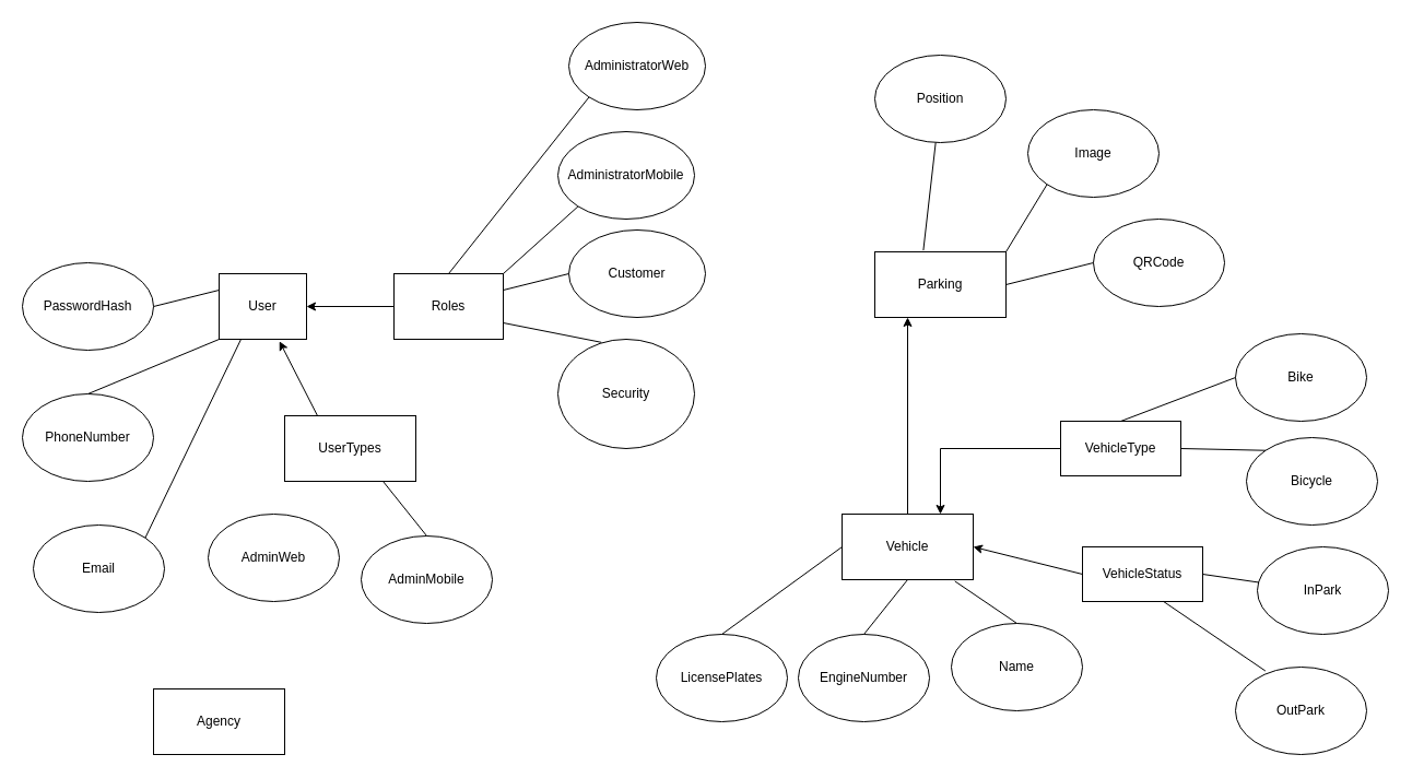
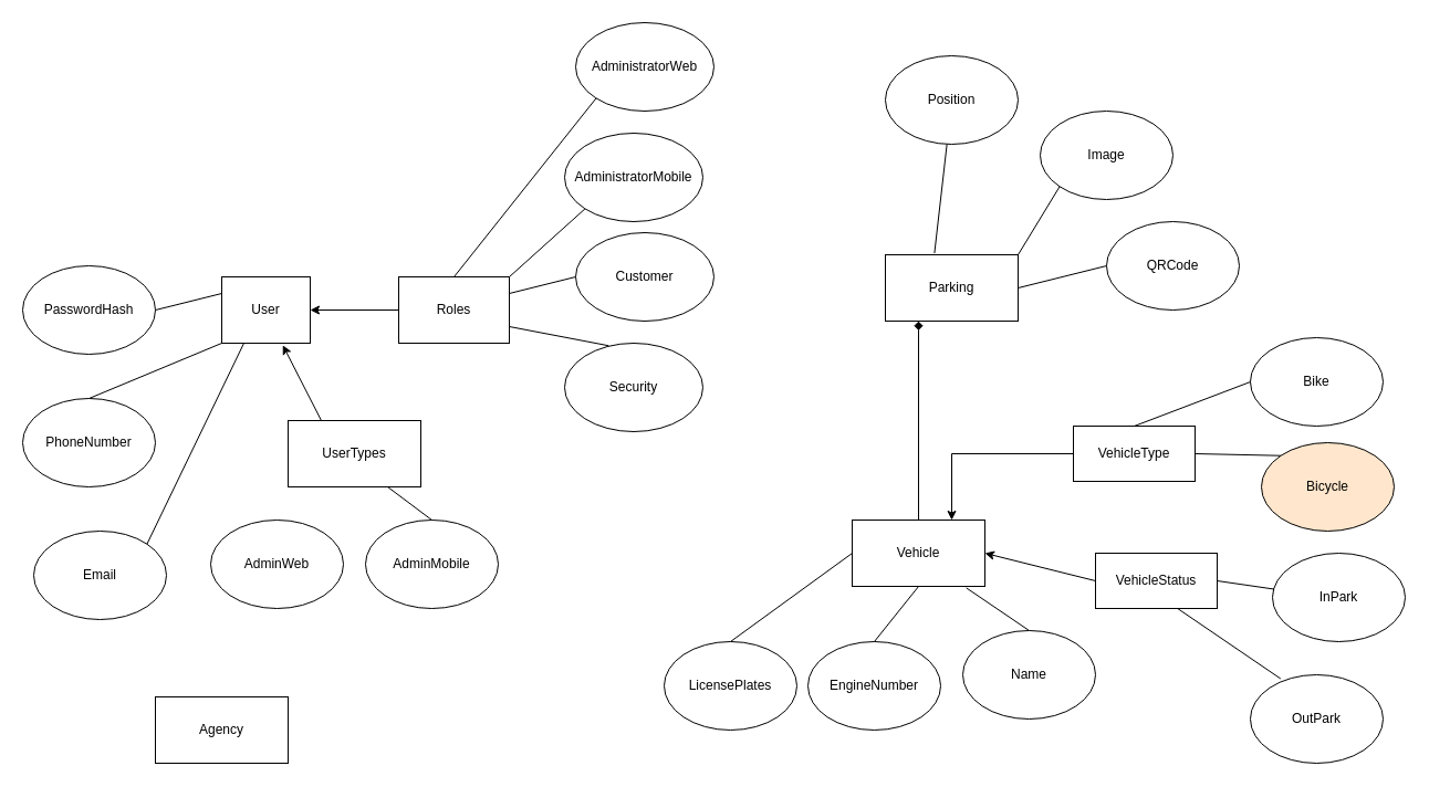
  <mxCell id="0" />
  <mxCell id="1" parent="0" />
  <mxCell id="2" value="User" style="rounded=0;whiteSpace=wrap;html=1;" parent="1" vertex="1"><mxGeometry x="200" y="250" width="80" height="60" as="geometry" /></mxCell>
  <mxCell id="3" value="Parking" style="rounded=0;whiteSpace=wrap;html=1;" parent="1" vertex="1"><mxGeometry x="800" y="230" width="120" height="60" as="geometry" /></mxCell>
- <mxCell id="4" style="edgeStyle=orthogonalEdgeStyle;rounded=0;orthogonalLoop=1;jettySize=auto;html=1;entryX=0.25;entryY=1;entryDx=0;entryDy=0;" parent="1" source="5" target="3" edge="1"><mxGeometry relative="1" as="geometry" /></mxCell>
+ <mxCell id="4" style="edgeStyle=orthogonalEdgeStyle;rounded=0;orthogonalLoop=1;jettySize=auto;html=1;entryX=0.25;entryY=1;entryDx=0;entryDy=0;endArrow=diamond;" parent="1" source="5" target="3" edge="1"><mxGeometry relative="1" as="geometry" /></mxCell>
  <mxCell id="5" value="Vehicle" style="rounded=0;whiteSpace=wrap;html=1;" parent="1" vertex="1"><mxGeometry x="770" y="470" width="120" height="60" as="geometry" /></mxCell>
  <mxCell id="6" value="Agency" style="rounded=0;whiteSpace=wrap;html=1;" parent="1" vertex="1"><mxGeometry x="140" y="630" width="120" height="60" as="geometry" /></mxCell>
  <mxCell id="7" value="UserTypes" style="rounded=0;whiteSpace=wrap;html=1;" parent="1" vertex="1"><mxGeometry x="260" y="380" width="120" height="60" as="geometry" /></mxCell>
  <mxCell id="8" style="edgeStyle=orthogonalEdgeStyle;rounded=0;orthogonalLoop=1;jettySize=auto;html=1;entryX=1;entryY=0.5;entryDx=0;entryDy=0;" parent="1" source="9" target="2" edge="1"><mxGeometry relative="1" as="geometry" /></mxCell>
  <mxCell id="9" value="Roles" style="rounded=0;whiteSpace=wrap;html=1;" parent="1" vertex="1"><mxGeometry x="360" y="250" width="100" height="60" as="geometry" /></mxCell>
  <mxCell id="10" value="PasswordHash" style="ellipse;whiteSpace=wrap;html=1;" parent="1" vertex="1"><mxGeometry x="20" y="240" width="120" height="80" as="geometry" /></mxCell>
  <mxCell id="11" value="PhoneNumber" style="ellipse;whiteSpace=wrap;html=1;" parent="1" vertex="1"><mxGeometry x="20" y="360" width="120" height="80" as="geometry" /></mxCell>
  <mxCell id="12" value="Email" style="ellipse;whiteSpace=wrap;html=1;" parent="1" vertex="1"><mxGeometry x="30" y="480" width="120" height="80" as="geometry" /></mxCell>
  <mxCell id="13" value="" style="endArrow=none;html=1;exitX=1;exitY=0.5;exitDx=0;exitDy=0;entryX=0;entryY=0.25;entryDx=0;entryDy=0;" parent="1" source="10" target="2" edge="1"><mxGeometry width="50" height="50" relative="1" as="geometry"><mxPoint x="200" y="320" as="sourcePoint" /><mxPoint x="250" y="270" as="targetPoint" /></mxGeometry></mxCell>
  <mxCell id="14" value="" style="endArrow=none;html=1;entryX=0;entryY=1;entryDx=0;entryDy=0;exitX=0.5;exitY=0;exitDx=0;exitDy=0;" parent="1" source="11" target="2" edge="1"><mxGeometry width="50" height="50" relative="1" as="geometry"><mxPoint x="100" y="410" as="sourcePoint" /><mxPoint x="150" y="360" as="targetPoint" /></mxGeometry></mxCell>
  <mxCell id="15" value="" style="endArrow=none;html=1;entryX=0.25;entryY=1;entryDx=0;entryDy=0;exitX=1;exitY=0;exitDx=0;exitDy=0;" parent="1" source="12" target="2" edge="1"><mxGeometry width="50" height="50" relative="1" as="geometry"><mxPoint x="110" y="530" as="sourcePoint" /><mxPoint x="160" y="480" as="targetPoint" /></mxGeometry></mxCell>
  <mxCell id="16" value="" style="endArrow=classic;html=1;entryX=0.69;entryY=1.03;entryDx=0;entryDy=0;entryPerimeter=0;exitX=0.25;exitY=0;exitDx=0;exitDy=0;" parent="1" source="7" target="2" edge="1"><mxGeometry width="50" height="50" relative="1" as="geometry"><mxPoint x="450" y="340" as="sourcePoint" /><mxPoint x="500" y="290" as="targetPoint" /></mxGeometry></mxCell>
  <mxCell id="17" value="AdminWeb" style="ellipse;whiteSpace=wrap;html=1;" parent="1" vertex="1"><mxGeometry x="190" y="470" width="120" height="80" as="geometry" /></mxCell>
- <mxCell id="18" value="AdminMobile" style="ellipse;whiteSpace=wrap;html=1;" parent="1" vertex="1"><mxGeometry x="330" y="490" width="120" height="80" as="geometry" /></mxCell>
+ <mxCell id="18" value="AdminMobile" style="ellipse;whiteSpace=wrap;html=1;" parent="1" vertex="1"><mxGeometry x="330" y="470" width="120" height="80" as="geometry" /></mxCell>
  <mxCell id="19" value="" style="endArrow=none;html=1;entryX=0.75;entryY=1;entryDx=0;entryDy=0;exitX=0.5;exitY=0;exitDx=0;exitDy=0;" parent="1" source="18" target="7" edge="1"><mxGeometry width="50" height="50" relative="1" as="geometry"><mxPoint x="410" y="490" as="sourcePoint" /><mxPoint x="460" y="440" as="targetPoint" /></mxGeometry></mxCell>
  <mxCell id="20" value="VehicleStatus" style="rounded=0;whiteSpace=wrap;html=1;" parent="1" vertex="1"><mxGeometry x="990" y="500" width="110" height="50" as="geometry" /></mxCell>
  <mxCell id="21" value="Customer" style="ellipse;whiteSpace=wrap;html=1;" parent="1" vertex="1"><mxGeometry x="520" y="210" width="125" height="80" as="geometry" /></mxCell>
- <mxCell id="22" value="Security" style="ellipse;whiteSpace=wrap;html=1;" parent="1" vertex="1"><mxGeometry x="510" y="310" width="125" height="100" as="geometry" /></mxCell>
+ <mxCell id="22" value="Security" style="ellipse;whiteSpace=wrap;html=1;" parent="1" vertex="1"><mxGeometry x="510" y="310" width="125" height="80" as="geometry" /></mxCell>
  <mxCell id="23" value="AdministratorWeb" style="ellipse;whiteSpace=wrap;html=1;" parent="1" vertex="1"><mxGeometry x="520" y="20" width="125" height="80" as="geometry" /></mxCell>
  <mxCell id="24" value="AdministratorMobile" style="ellipse;whiteSpace=wrap;html=1;" parent="1" vertex="1"><mxGeometry x="510" width="125" height="80" as="geometry" y="120" /></mxCell>
  <mxCell id="25" value="" style="endArrow=none;html=1;entryX=0.318;entryY=0.028;entryDx=0;entryDy=0;entryPerimeter=0;exitX=1;exitY=0.75;exitDx=0;exitDy=0;" parent="1" source="9" target="22" edge="1"><mxGeometry width="50" height="50" relative="1" as="geometry"><mxPoint x="460" y="340" as="sourcePoint" /><mxPoint x="510" y="290" as="targetPoint" /></mxGeometry></mxCell>
  <mxCell id="26" value="" style="endArrow=none;html=1;exitX=1;exitY=0.25;exitDx=0;exitDy=0;" parent="1" source="9" edge="1"><mxGeometry width="50" height="50" relative="1" as="geometry"><mxPoint x="520" y="280" as="sourcePoint" /><mxPoint x="520" y="250" as="targetPoint" /></mxGeometry></mxCell>
  <mxCell id="27" value="" style="endArrow=none;html=1;exitX=1;exitY=0;exitDx=0;exitDy=0;entryX=0;entryY=1;entryDx=0;entryDy=0;" parent="1" source="9" target="24" edge="1"><mxGeometry width="50" height="50" relative="1" as="geometry"><mxPoint x="510" y="220" as="sourcePoint" /><mxPoint x="560" y="170" as="targetPoint" /></mxGeometry></mxCell>
  <mxCell id="28" value="" style="endArrow=none;html=1;exitX=0.5;exitY=0;exitDx=0;exitDy=0;entryX=0;entryY=1;entryDx=0;entryDy=0;" parent="1" source="9" target="23" edge="1"><mxGeometry width="50" height="50" relative="1" as="geometry"><mxPoint x="520" y="130" as="sourcePoint" /><mxPoint x="570" y="80" as="targetPoint" /></mxGeometry></mxCell>
  <mxCell id="29" value="LicensePlates" style="ellipse;whiteSpace=wrap;html=1;" parent="1" vertex="1"><mxGeometry x="600" y="580" width="120" height="80" as="geometry" /></mxCell>
  <mxCell id="30" value="EngineNumber" style="ellipse;whiteSpace=wrap;html=1;" parent="1" vertex="1"><mxGeometry x="730" y="580" width="120" height="80" as="geometry" /></mxCell>
  <mxCell id="31" value="Name" style="ellipse;whiteSpace=wrap;html=1;" parent="1" vertex="1"><mxGeometry x="870" y="570" width="120" height="80" as="geometry" /></mxCell>
  <mxCell id="32" style="edgeStyle=orthogonalEdgeStyle;rounded=0;orthogonalLoop=1;jettySize=auto;html=1;entryX=0.75;entryY=0;entryDx=0;entryDy=0;" parent="1" source="33" target="5" edge="1"><mxGeometry relative="1" as="geometry" /></mxCell>
  <mxCell id="33" value="VehicleType" style="rounded=0;whiteSpace=wrap;html=1;" parent="1" vertex="1"><mxGeometry x="970" y="385" width="110" height="50" as="geometry" /></mxCell>
  <mxCell id="34" value="" style="endArrow=none;html=1;exitX=0.5;exitY=0;exitDx=0;exitDy=0;entryX=0;entryY=0.5;entryDx=0;entryDy=0;" parent="1" source="29" target="5" edge="1"><mxGeometry width="50" height="50" relative="1" as="geometry"><mxPoint x="590" y="580" as="sourcePoint" /><mxPoint x="640" y="530" as="targetPoint" /></mxGeometry></mxCell>
  <mxCell id="35" value="" style="endArrow=none;html=1;exitX=0.5;exitY=0;exitDx=0;exitDy=0;entryX=0.5;entryY=1;entryDx=0;entryDy=0;" parent="1" source="30" target="5" edge="1"><mxGeometry width="50" height="50" relative="1" as="geometry"><mxPoint x="650" y="610" as="sourcePoint" /><mxPoint x="700" y="560" as="targetPoint" /></mxGeometry></mxCell>
  <mxCell id="36" value="" style="endArrow=none;html=1;exitX=0.5;exitY=0;exitDx=0;exitDy=0;entryX=0.86;entryY=1.023;entryDx=0;entryDy=0;entryPerimeter=0;" parent="1" source="31" target="5" edge="1"><mxGeometry width="50" height="50" relative="1" as="geometry"><mxPoint x="710" y="600" as="sourcePoint" /><mxPoint x="760" y="550" as="targetPoint" /></mxGeometry></mxCell>
  <mxCell id="37" value="Position" style="ellipse;whiteSpace=wrap;html=1;" parent="1" vertex="1"><mxGeometry x="800" y="50" width="120" height="80" as="geometry" /></mxCell>
  <mxCell id="38" value="Image" style="ellipse;whiteSpace=wrap;html=1;" parent="1" vertex="1"><mxGeometry x="940" y="100" width="120" height="80" as="geometry" /></mxCell>
  <mxCell id="39" value="" style="endArrow=none;html=1;exitX=0.37;exitY=-0.023;exitDx=0;exitDy=0;exitPerimeter=0;" parent="1" source="3" target="37" edge="1"><mxGeometry width="50" height="50" relative="1" as="geometry"><mxPoint x="850" y="180" as="sourcePoint" /><mxPoint x="900" y="130" as="targetPoint" /></mxGeometry></mxCell>
  <mxCell id="40" value="" style="endArrow=none;html=1;exitX=1;exitY=0;exitDx=0;exitDy=0;entryX=0;entryY=1;entryDx=0;entryDy=0;" parent="1" source="3" target="38" edge="1"><mxGeometry width="50" height="50" relative="1" as="geometry"><mxPoint x="960" y="210" as="sourcePoint" /><mxPoint x="1010" y="160" as="targetPoint" /></mxGeometry></mxCell>
  <mxCell id="41" value="QRCode" style="ellipse;whiteSpace=wrap;html=1;" parent="1" vertex="1"><mxGeometry x="1000" y="200" width="120" height="80" as="geometry" /></mxCell>
  <mxCell id="42" value="" style="endArrow=none;html=1;entryX=0;entryY=0.5;entryDx=0;entryDy=0;exitX=1;exitY=0.5;exitDx=0;exitDy=0;" parent="1" source="3" target="41" edge="1"><mxGeometry width="50" height="50" relative="1" as="geometry"><mxPoint x="920" y="300" as="sourcePoint" /><mxPoint x="970" y="250" as="targetPoint" /></mxGeometry></mxCell>
- <mxCell id="43" value="Bicycle" style="ellipse;whiteSpace=wrap;html=1;" parent="1" vertex="1"><mxGeometry x="1140" y="400" width="120" height="80" as="geometry" /></mxCell>
+ <mxCell id="43" value="Bicycle" style="ellipse;whiteSpace=wrap;html=1;fillColor=#ffe6cc;" parent="1" vertex="1"><mxGeometry x="1140" y="400" width="120" height="80" as="geometry" /></mxCell>
  <mxCell id="44" value="Bike" style="ellipse;whiteSpace=wrap;html=1;" parent="1" vertex="1"><mxGeometry x="1130" y="305" width="120" height="80" as="geometry" /></mxCell>
  <mxCell id="45" value="" style="endArrow=none;html=1;exitX=0.5;exitY=0;exitDx=0;exitDy=0;entryX=0;entryY=0.5;entryDx=0;entryDy=0;" parent="1" source="33" target="44" edge="1"><mxGeometry width="50" height="50" relative="1" as="geometry"><mxPoint x="1130" y="390" as="sourcePoint" /><mxPoint x="1180" y="340" as="targetPoint" /></mxGeometry></mxCell>
  <mxCell id="46" value="" style="endArrow=none;html=1;exitX=1;exitY=0.5;exitDx=0;exitDy=0;entryX=0;entryY=0;entryDx=0;entryDy=0;" parent="1" source="33" target="43" edge="1"><mxGeometry width="50" height="50" relative="1" as="geometry"><mxPoint x="1150" y="470" as="sourcePoint" /><mxPoint x="1200" y="420" as="targetPoint" /></mxGeometry></mxCell>
  <mxCell id="47" value="InPark" style="ellipse;whiteSpace=wrap;html=1;" parent="1" vertex="1"><mxGeometry x="1150" y="500" width="120" height="80" as="geometry" /></mxCell>
  <mxCell id="48" value="OutPark" style="ellipse;whiteSpace=wrap;html=1;" parent="1" vertex="1"><mxGeometry x="1130" y="610" width="120" height="80" as="geometry" /></mxCell>
  <mxCell id="49" value="" style="endArrow=none;html=1;entryX=0.014;entryY=0.407;entryDx=0;entryDy=0;entryPerimeter=0;exitX=1;exitY=0.5;exitDx=0;exitDy=0;" parent="1" source="20" target="47" edge="1"><mxGeometry width="50" height="50" relative="1" as="geometry"><mxPoint x="1110" y="550" as="sourcePoint" /><mxPoint x="1160" y="500" as="targetPoint" /></mxGeometry></mxCell>
  <mxCell id="50" value="" style="endArrow=none;html=1;exitX=0.228;exitY=0.044;exitDx=0;exitDy=0;exitPerimeter=0;entryX=0.675;entryY=1.001;entryDx=0;entryDy=0;entryPerimeter=0;" parent="1" source="48" target="20" edge="1"><mxGeometry width="50" height="50" relative="1" as="geometry"><mxPoint x="1060" y="570" as="sourcePoint" /><mxPoint x="1110" y="520" as="targetPoint" /></mxGeometry></mxCell>
  <mxCell id="51" value="" style="endArrow=classic;html=1;exitX=0;exitY=0.5;exitDx=0;exitDy=0;entryX=1;entryY=0.5;entryDx=0;entryDy=0;" parent="1" source="20" target="5" edge="1"><mxGeometry width="50" height="50" relative="1" as="geometry"><mxPoint x="890" y="550" as="sourcePoint" /><mxPoint x="940" y="500" as="targetPoint" /></mxGeometry></mxCell>
